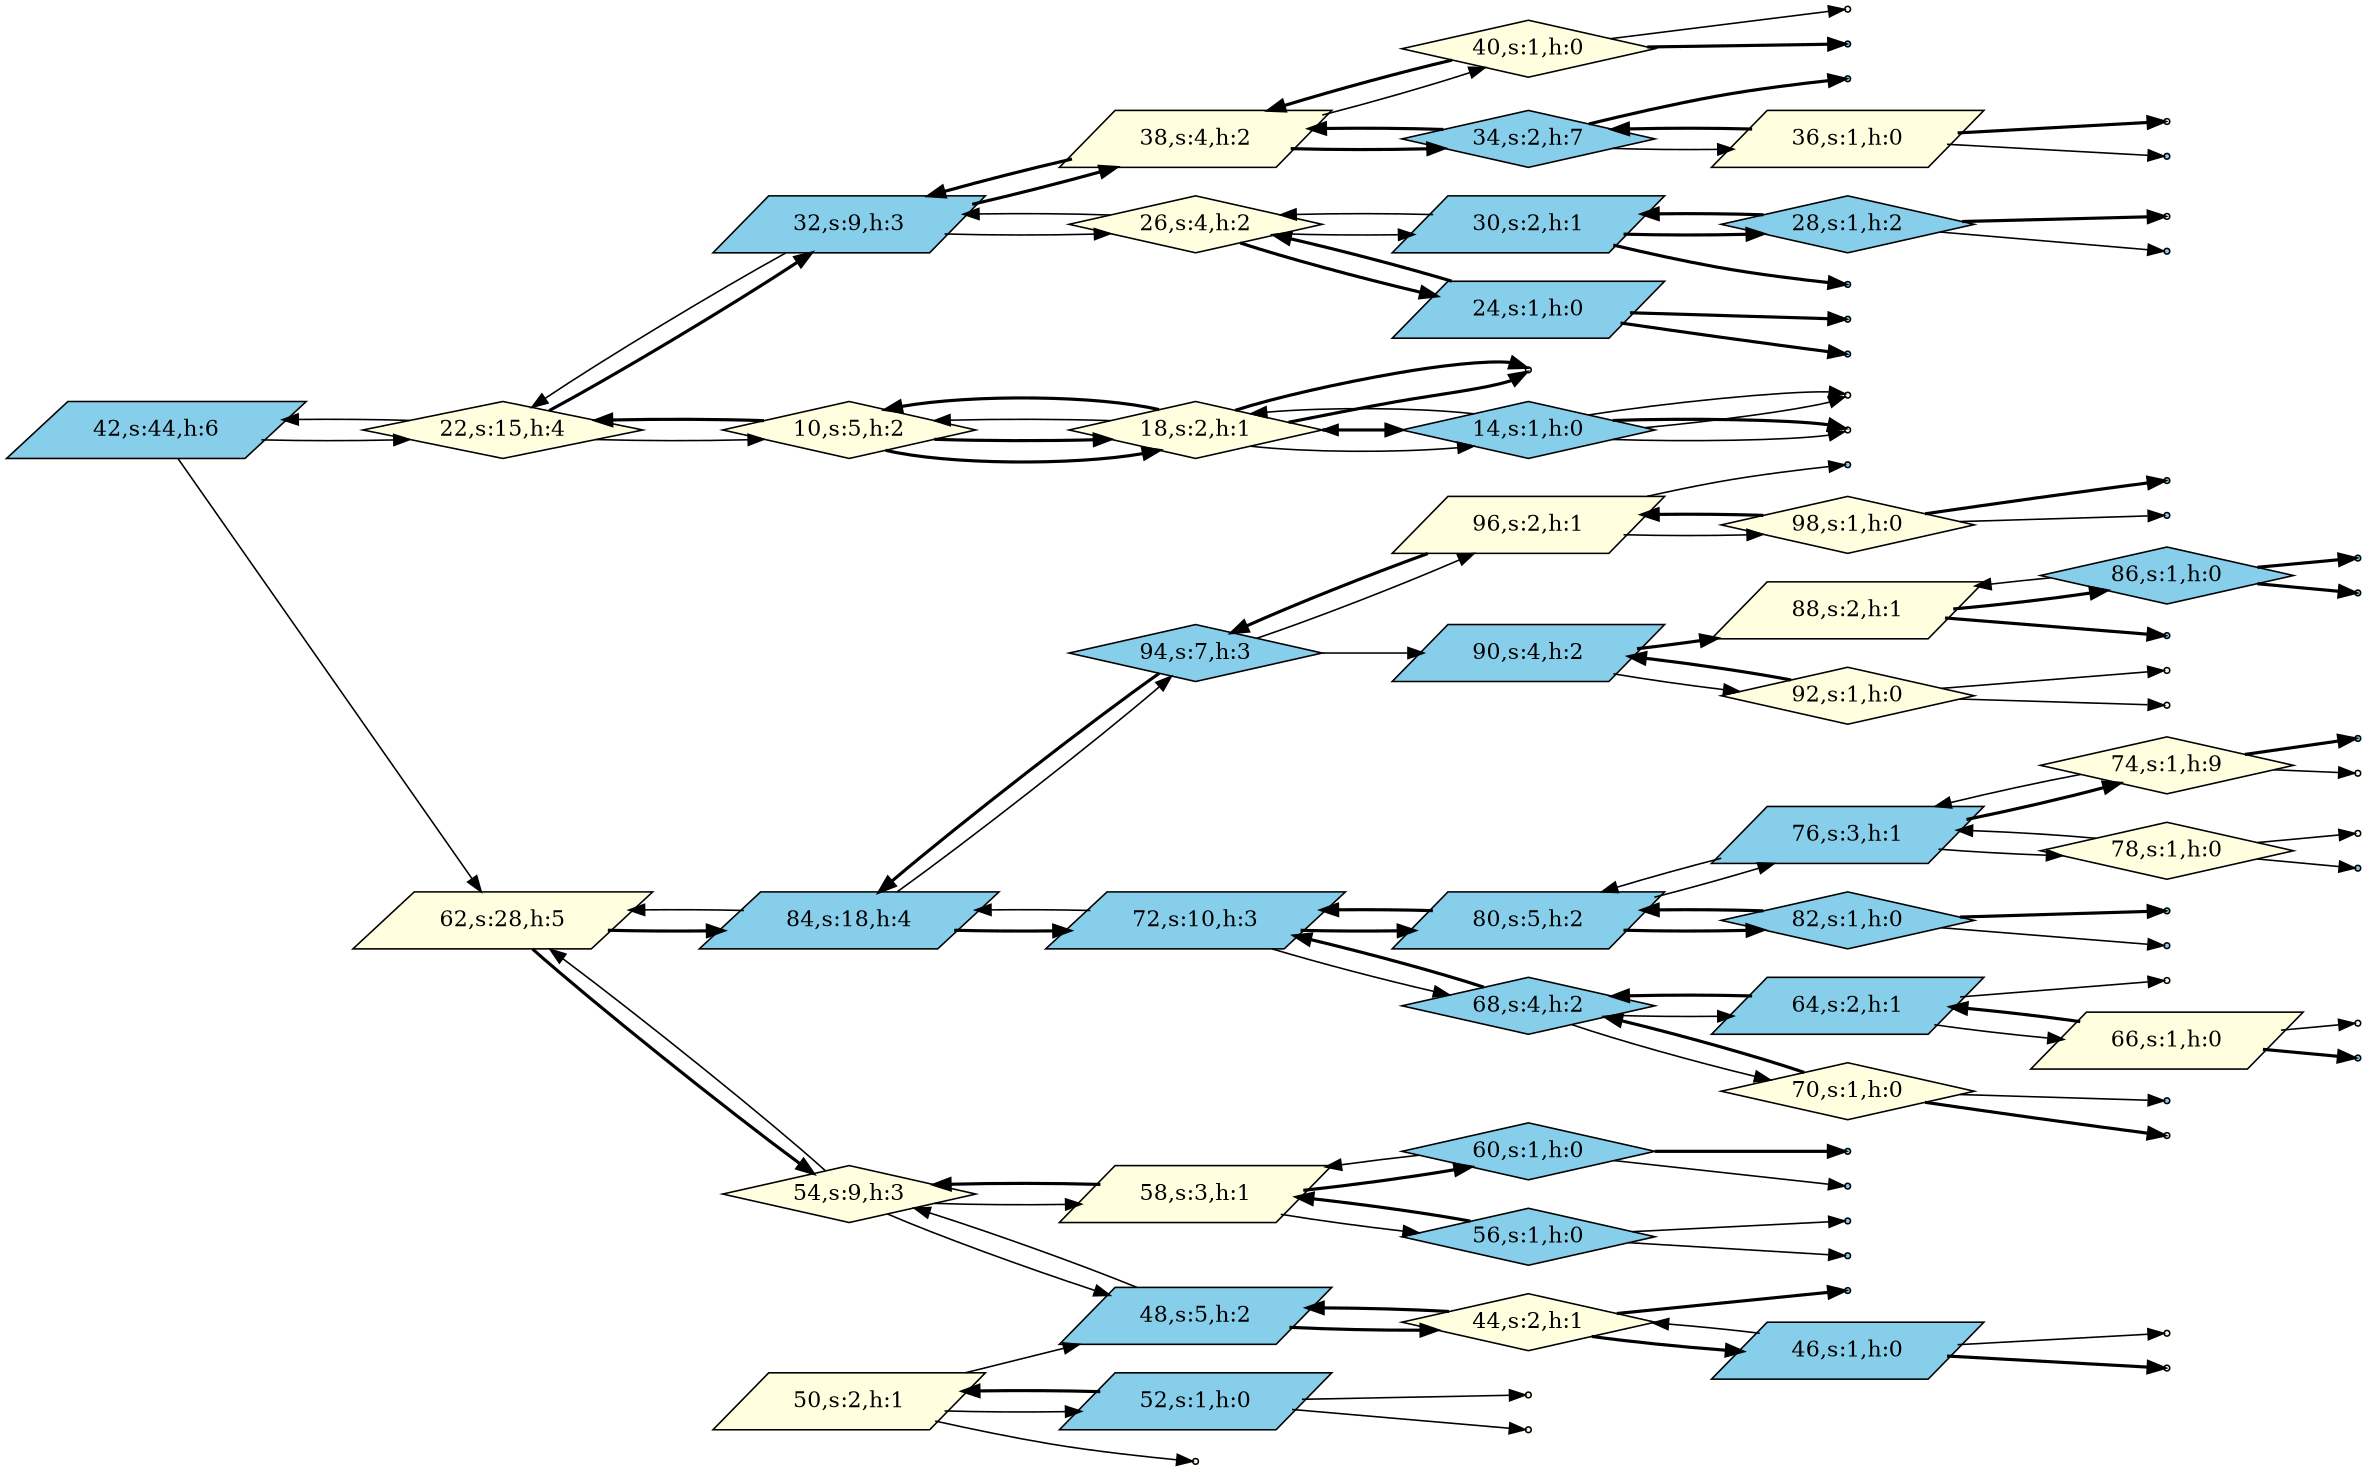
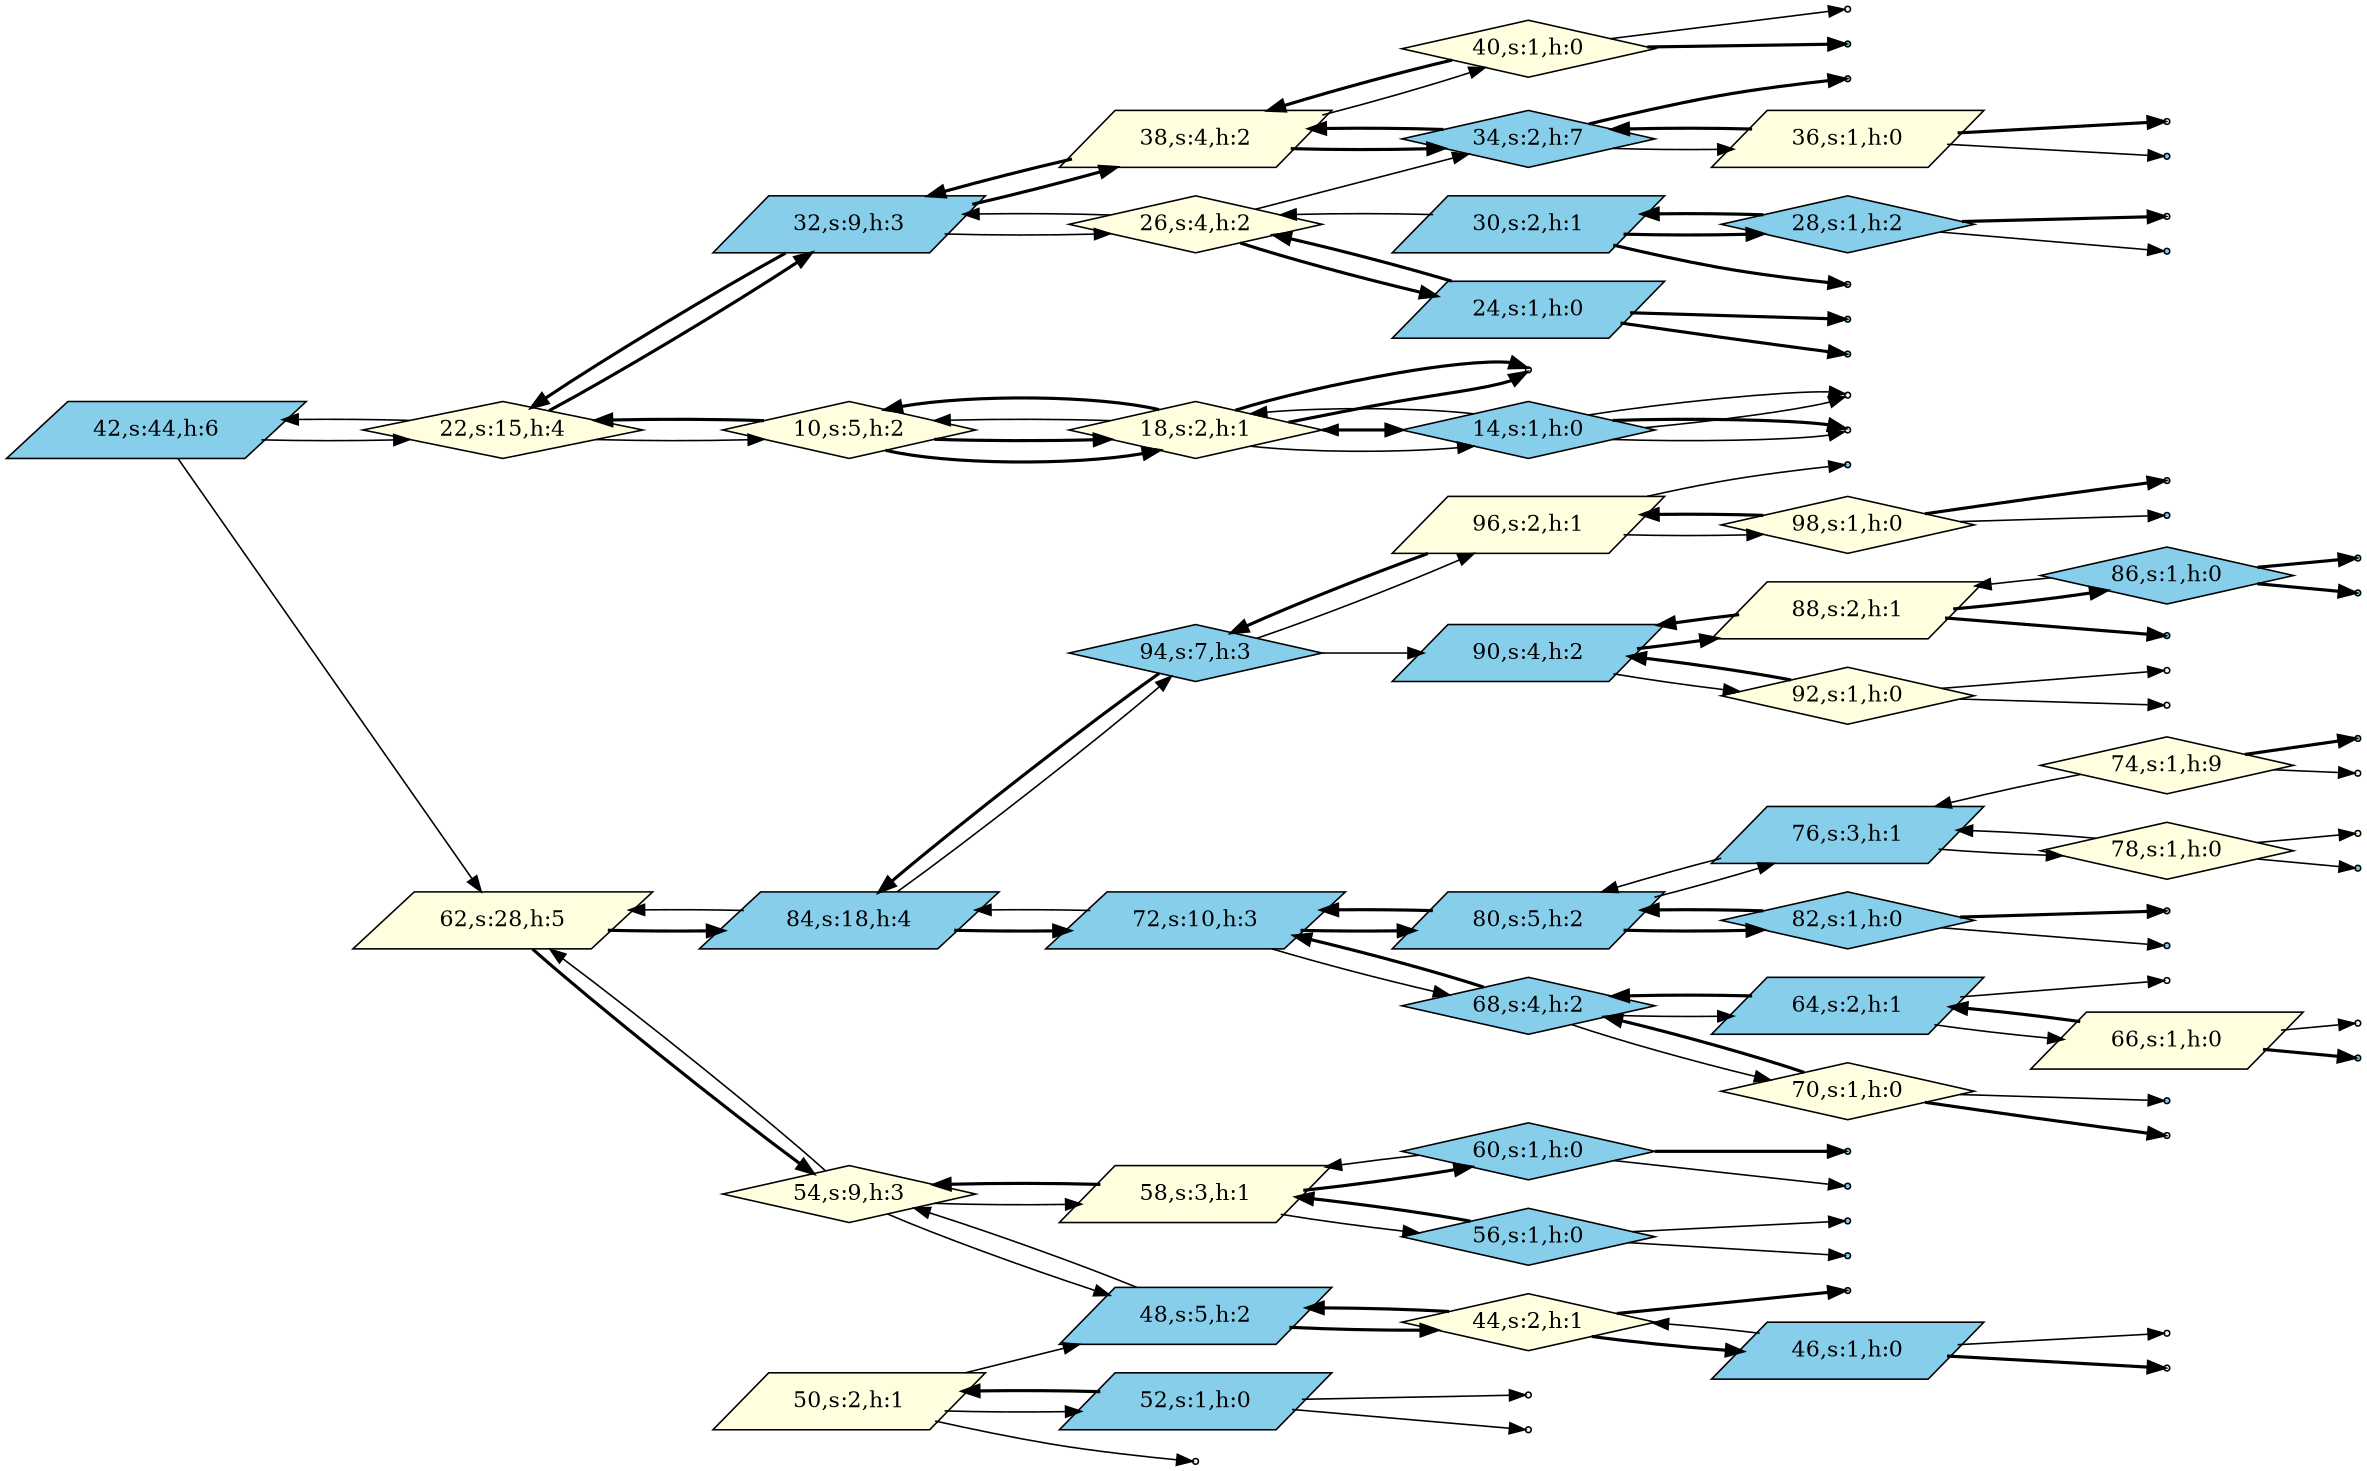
  digraph {
    rankdir=LR
    node [fillcolor=skyblue shape=point style=filled]
    edge [style=solid]
    n1 [label="42,s:44,h:6" shape=parallelogram]
    n2 [fillcolor=lightyellow label="22,s:15,h:4" shape=diamond]
    n3 [fillcolor=lightyellow label="62,s:28,h:5" shape=parallelogram]
    n4 [fillcolor=lightyellow label="10,s:5,h:2" shape=diamond]
    n5 [label="32,s:9,h:3" shape=parallelogram]
    n6 [fillcolor=lightyellow label="54,s:9,h:3" shape=diamond]
    n7 [label="84,s:18,h:4" shape=parallelogram]
    nulll14 [fillcolor=lightyellow]
    n9 [label="14,s:1,h:0" shape=diamond]
    n10 [fillcolor=lightyellow label="18,s:2,h:1" shape=diamond]
    nullr14 [fillcolor=lightyellow]
    nullr18 [fillcolor=lightyellow]
    n13 [fillcolor=lightyellow label="26,s:4,h:2" shape=diamond]
    n14 [fillcolor=lightyellow label="38,s:4,h:2" shape=parallelogram]
    n15 [label="24,s:1,h:0" shape=parallelogram]
    nulll24
    nullr24
    n18 [label="30,s:2,h:1" shape=parallelogram]
    n19 [label="28,s:1,h:2" shape=diamond]
    nullr30
    n21 [label="34,s:2,h:7" shape=diamond]
    n22 [fillcolor=lightyellow label="40,s:1,h:0" shape=diamond]
    nulll28 [fillcolor=lightyellow]
    nullr28
    nulll34
    n26 [fillcolor=lightyellow label="36,s:1,h:0" shape=parallelogram]
    nulll36 [fillcolor=lightyellow]
    nullr36
    nulll40 [fillcolor=lightyellow]
    nullr40
    n31 [fillcolor=lightyellow label="44,s:2,h:1" shape=diamond]
    nulll44
    n33 [label="48,s:5,h:2" shape=parallelogram]
    n34 [label="46,s:1,h:0" shape=parallelogram]
    nulll46 [fillcolor=lightyellow]
    nullr46 [fillcolor=lightyellow]
    n37 [fillcolor=lightyellow label="58,s:3,h:1" shape=parallelogram]
    n38 [fillcolor=lightyellow label="50,s:2,h:1" shape=parallelogram]
    nulll50 [fillcolor=lightyellow]
    n40 [label="52,s:1,h:0" shape=parallelogram]
    n41 [label="56,s:1,h:0" shape=diamond]
    n42 [label="60,s:1,h:0" shape=diamond]
    nulll52 [fillcolor=lightyellow]
    nullr52 [fillcolor=lightyellow]
    n45 [label="72,s:10,h:3" shape=parallelogram]
    n46 [label="94,s:7,h:3" shape=diamond]
    nulll56
    nullr56
    nulll60
    nullr60
    nulll64 [fillcolor=lightyellow]
    n52 [label="64,s:2,h:1" shape=parallelogram]
    n53 [label="68,s:4,h:2" shape=diamond]
    n54 [fillcolor=lightyellow label="66,s:1,h:0" shape=parallelogram]
    n55 [fillcolor=lightyellow label="70,s:1,h:0" shape=diamond]
    nulll66 [fillcolor=lightyellow]
    nullr66
    n58 [label="80,s:5,h:2" shape=parallelogram]
    nulll70
    nullr70 [fillcolor=lightyellow]
    n61 [label="76,s:3,h:1" shape=parallelogram]
    n62 [label="82,s:1,h:0" shape=diamond]
    n63 [label="90,s:4,h:2" shape=parallelogram]
    n64 [fillcolor=lightyellow label="96,s:2,h:1" shape=parallelogram]
    n65 [fillcolor=lightyellow label="74,s:1,h:9" shape=diamond]
    nulll74
    nullr74 [fillcolor=lightyellow]
    n68 [fillcolor=lightyellow label="78,s:1,h:0" shape=diamond]
    nulll78 [fillcolor=lightyellow]
    nullr78
    nulll82
    nullr82
    n73 [label="86,s:1,h:0" shape=diamond]
    nulll86
    n75 [fillcolor=lightyellow label="88,s:2,h:1" shape=parallelogram]
    nullr86
    nullr88
    n78 [fillcolor=lightyellow label="92,s:1,h:0" shape=diamond]
    nulll92 [fillcolor=lightyellow]
    nullr92 [fillcolor=lightyellow]
    nulll96
    n82 [fillcolor=lightyellow label="98,s:1,h:0" shape=diamond]
    nulll98
    nullr98
    subgraph sub_1 {
      rank=same
      n1
    }
    n1 -> n2
    n1 -> n3
    n2 -> n1
    n2 -> n4
    n2 -> n5 [style=bold]
    n3 -> n6 [style=bold]
    n3 -> n7 [style=bold]
    n4 -> n2 [style=bold]
    n4 -> n10 [style=bold]
    n4 -> n10 [style=bold]
-   n5 -> n2
+   n5 -> n2 [style=bold]
    n5 -> n13
    n5 -> n14 [style=bold]
    n6 -> n3
    n6 -> n33
    n6 -> n37
    n7 -> n3
    n7 -> n45 [style=bold]
    n7 -> n46
    n9 -> nulll14
    n9 -> nulll14
    n9 -> n10
    n9 -> n10
    n9 -> nullr14
    n9 -> nullr14 [style=bold]
    n10 -> n4
    n10 -> n4 [style=bold]
    n10 -> n9 [style=bold]
    n10 -> n9
    n10 -> nullr18 [style=bold]
    n10 -> nullr18 [style=bold]
    n13 -> n5
    n13 -> n15 [style=bold]
-   n13 -> n18
+   n13 -> n21
    n14 -> n5 [style=bold]
    n14 -> n21 [style=bold]
    n14 -> n22
    n15 -> n13 [style=bold]
    n15 -> nulll24 [style=bold]
    n15 -> nullr24 [style=bold]
    n18 -> n13
    n18 -> n19 [style=bold]
    n18 -> nullr30 [style=bold]
    n19 -> n18 [style=bold]
    n19 -> nulll28 [style=bold]
    n19 -> nullr28
    n21 -> n14 [style=bold]
    n21 -> nulll34 [style=bold]
    n21 -> n26
    n22 -> n14 [style=bold]
    n22 -> nulll40
    n22 -> nullr40 [style=bold]
    n26 -> n21 [style=bold]
    n26 -> nulll36 [style=bold]
    n26 -> nullr36
    n31 -> nulll44 [style=bold]
    n31 -> n33 [style=bold]
    n31 -> n34 [style=bold]
    n33 -> n6
    n33 -> n31 [style=bold]
    n34 -> n31
    n34 -> nulll46
    n34 -> nullr46 [style=bold]
    n37 -> n6 [style=bold]
    n37 -> n41
    n37 -> n42 [style=bold]
    n38 -> n33
    n38 -> nulll50
    n38 -> n40
    n40 -> n38 [style=bold]
    n40 -> nulll52
    n40 -> nullr52
    n41 -> n37 [style=bold]
    n41 -> nulll56
    n41 -> nullr56
    n42 -> n37
    n42 -> nulll60 [style=bold]
    n42 -> nullr60
    n45 -> n7
    n45 -> n53
    n45 -> n58 [style=bold]
    n46 -> n7 [style=bold]
    n46 -> n63
    n46 -> n64
    n52 -> nulll64
    n52 -> n53 [style=bold]
    n52 -> n54
    n53 -> n45 [style=bold]
    n53 -> n52
    n53 -> n55
    n54 -> n52 [style=bold]
    n54 -> nulll66
    n54 -> nullr66 [style=bold]
    n55 -> n53 [style=bold]
    n55 -> nulll70
    n55 -> nullr70 [style=bold]
    n58 -> n45 [style=bold]
    n58 -> n61
    n58 -> n62 [style=bold]
    n61 -> n58
-   n61 -> n65 [style=bold]
    n61 -> n68
    n62 -> n58 [style=bold]
    n62 -> nulll82 [style=bold]
    n62 -> nullr82
    n63 -> n75 [style=bold]
    n63 -> n78
    n64 -> n46 [style=bold]
    n64 -> nulll96
    n64 -> n82
    n65 -> n61
    n65 -> nulll74 [style=bold]
    n65 -> nullr74
    n68 -> n61
    n68 -> nulll78
    n68 -> nullr78
    n73 -> nulll86 [style=bold]
    n73 -> n75
    n73 -> nullr86 [style=bold]
+   n75 -> n63 [style=bold]
    n75 -> n73 [style=bold]
    n75 -> nullr88 [style=bold]
    n78 -> n63 [style=bold]
    n78 -> nulll92
    n78 -> nullr92
    n82 -> n64 [style=bold]
    n82 -> nulll98 [style=bold]
    n82 -> nullr98
  }
